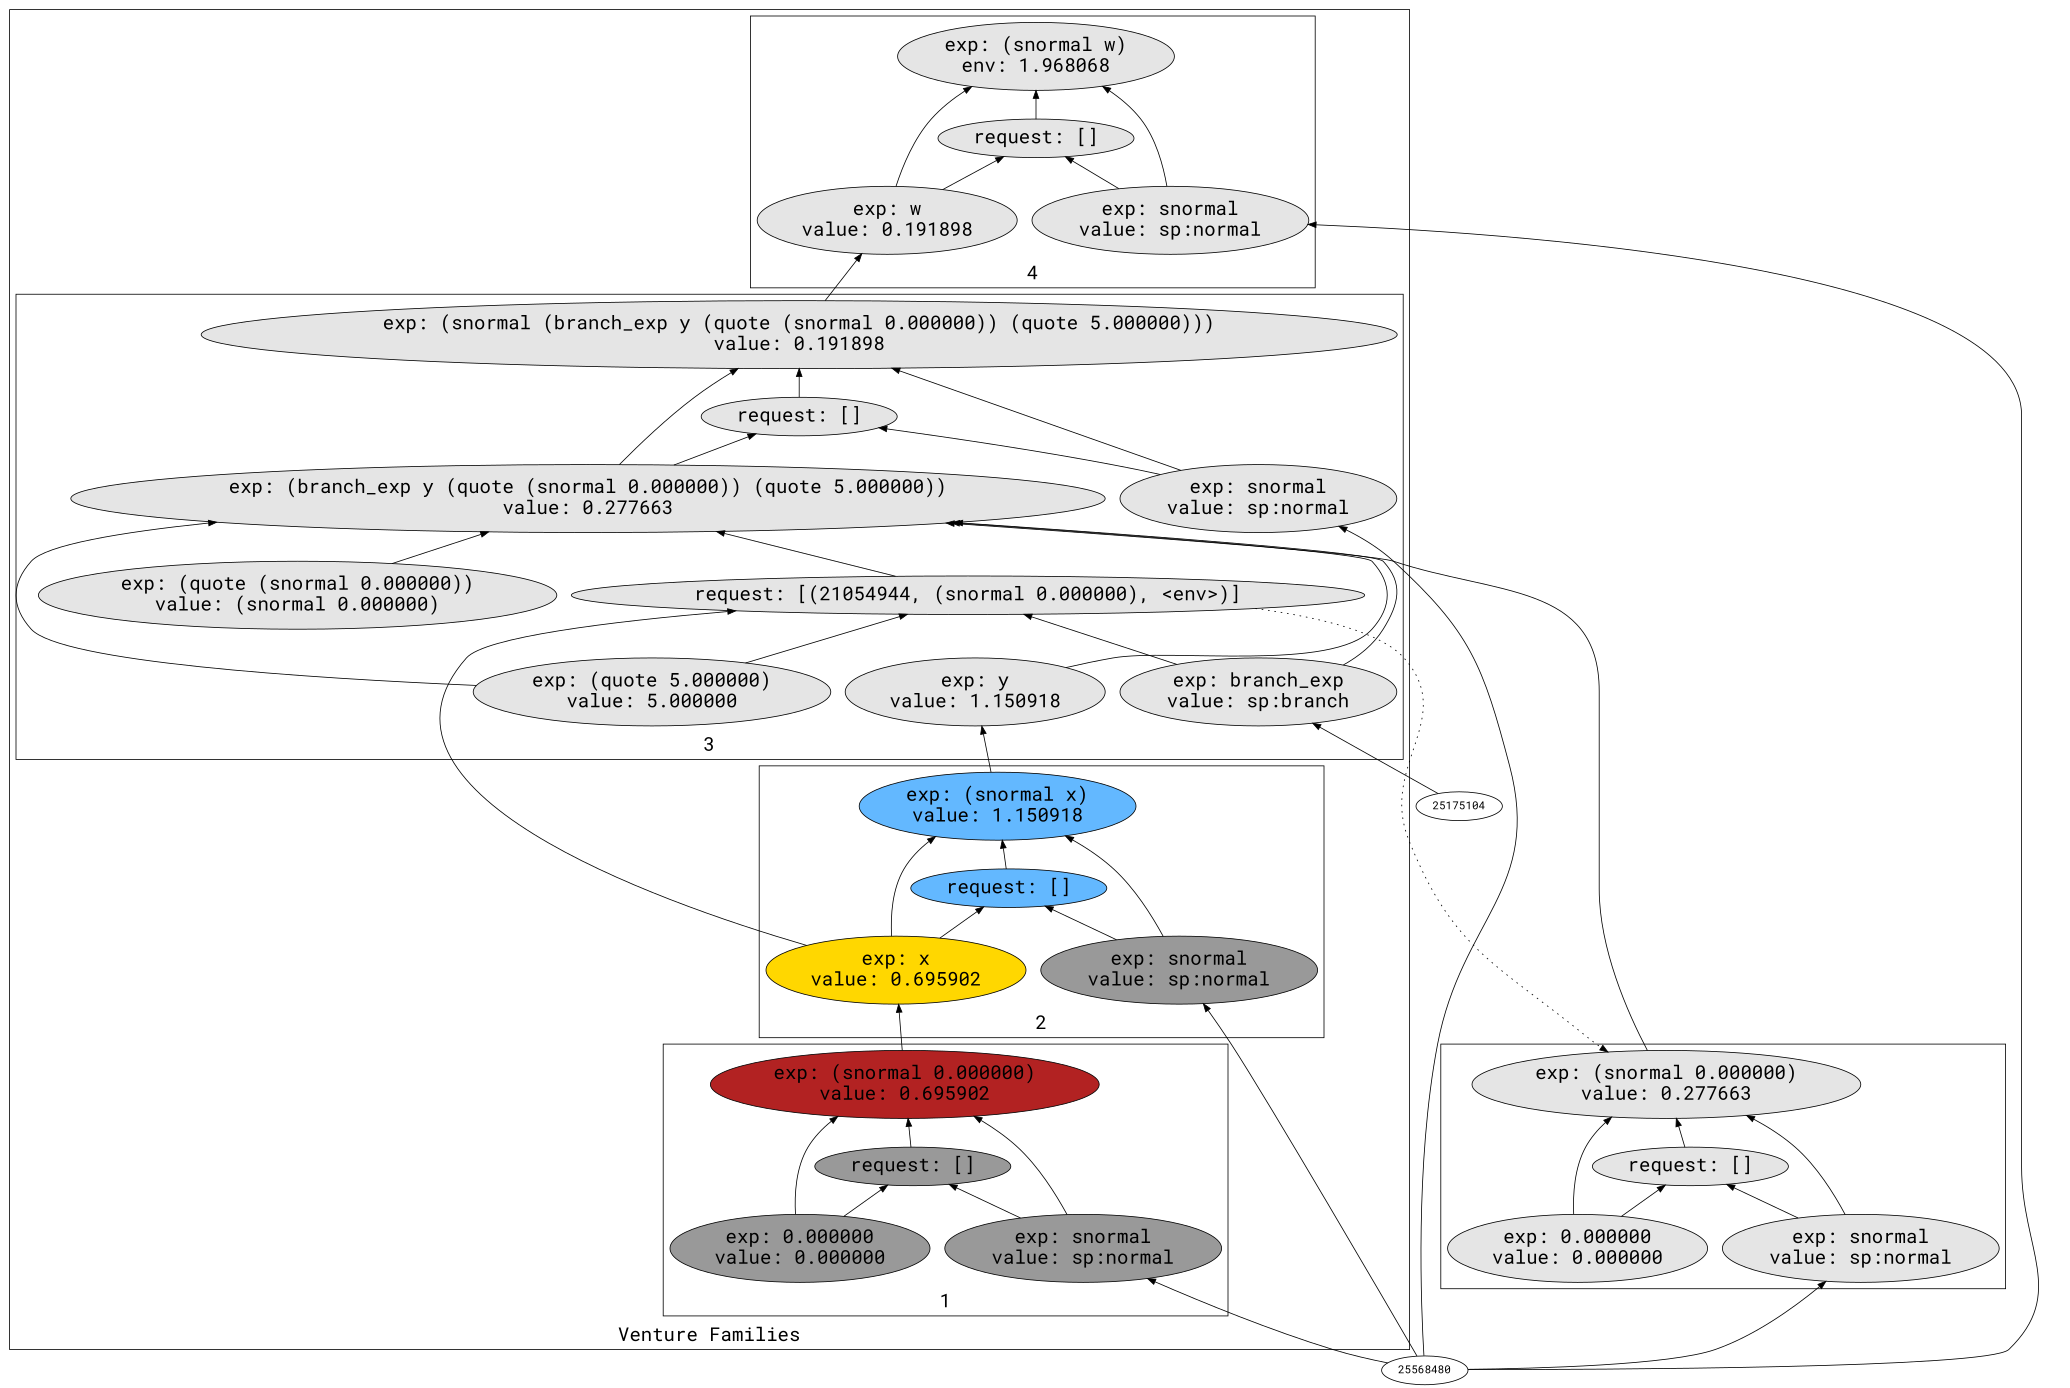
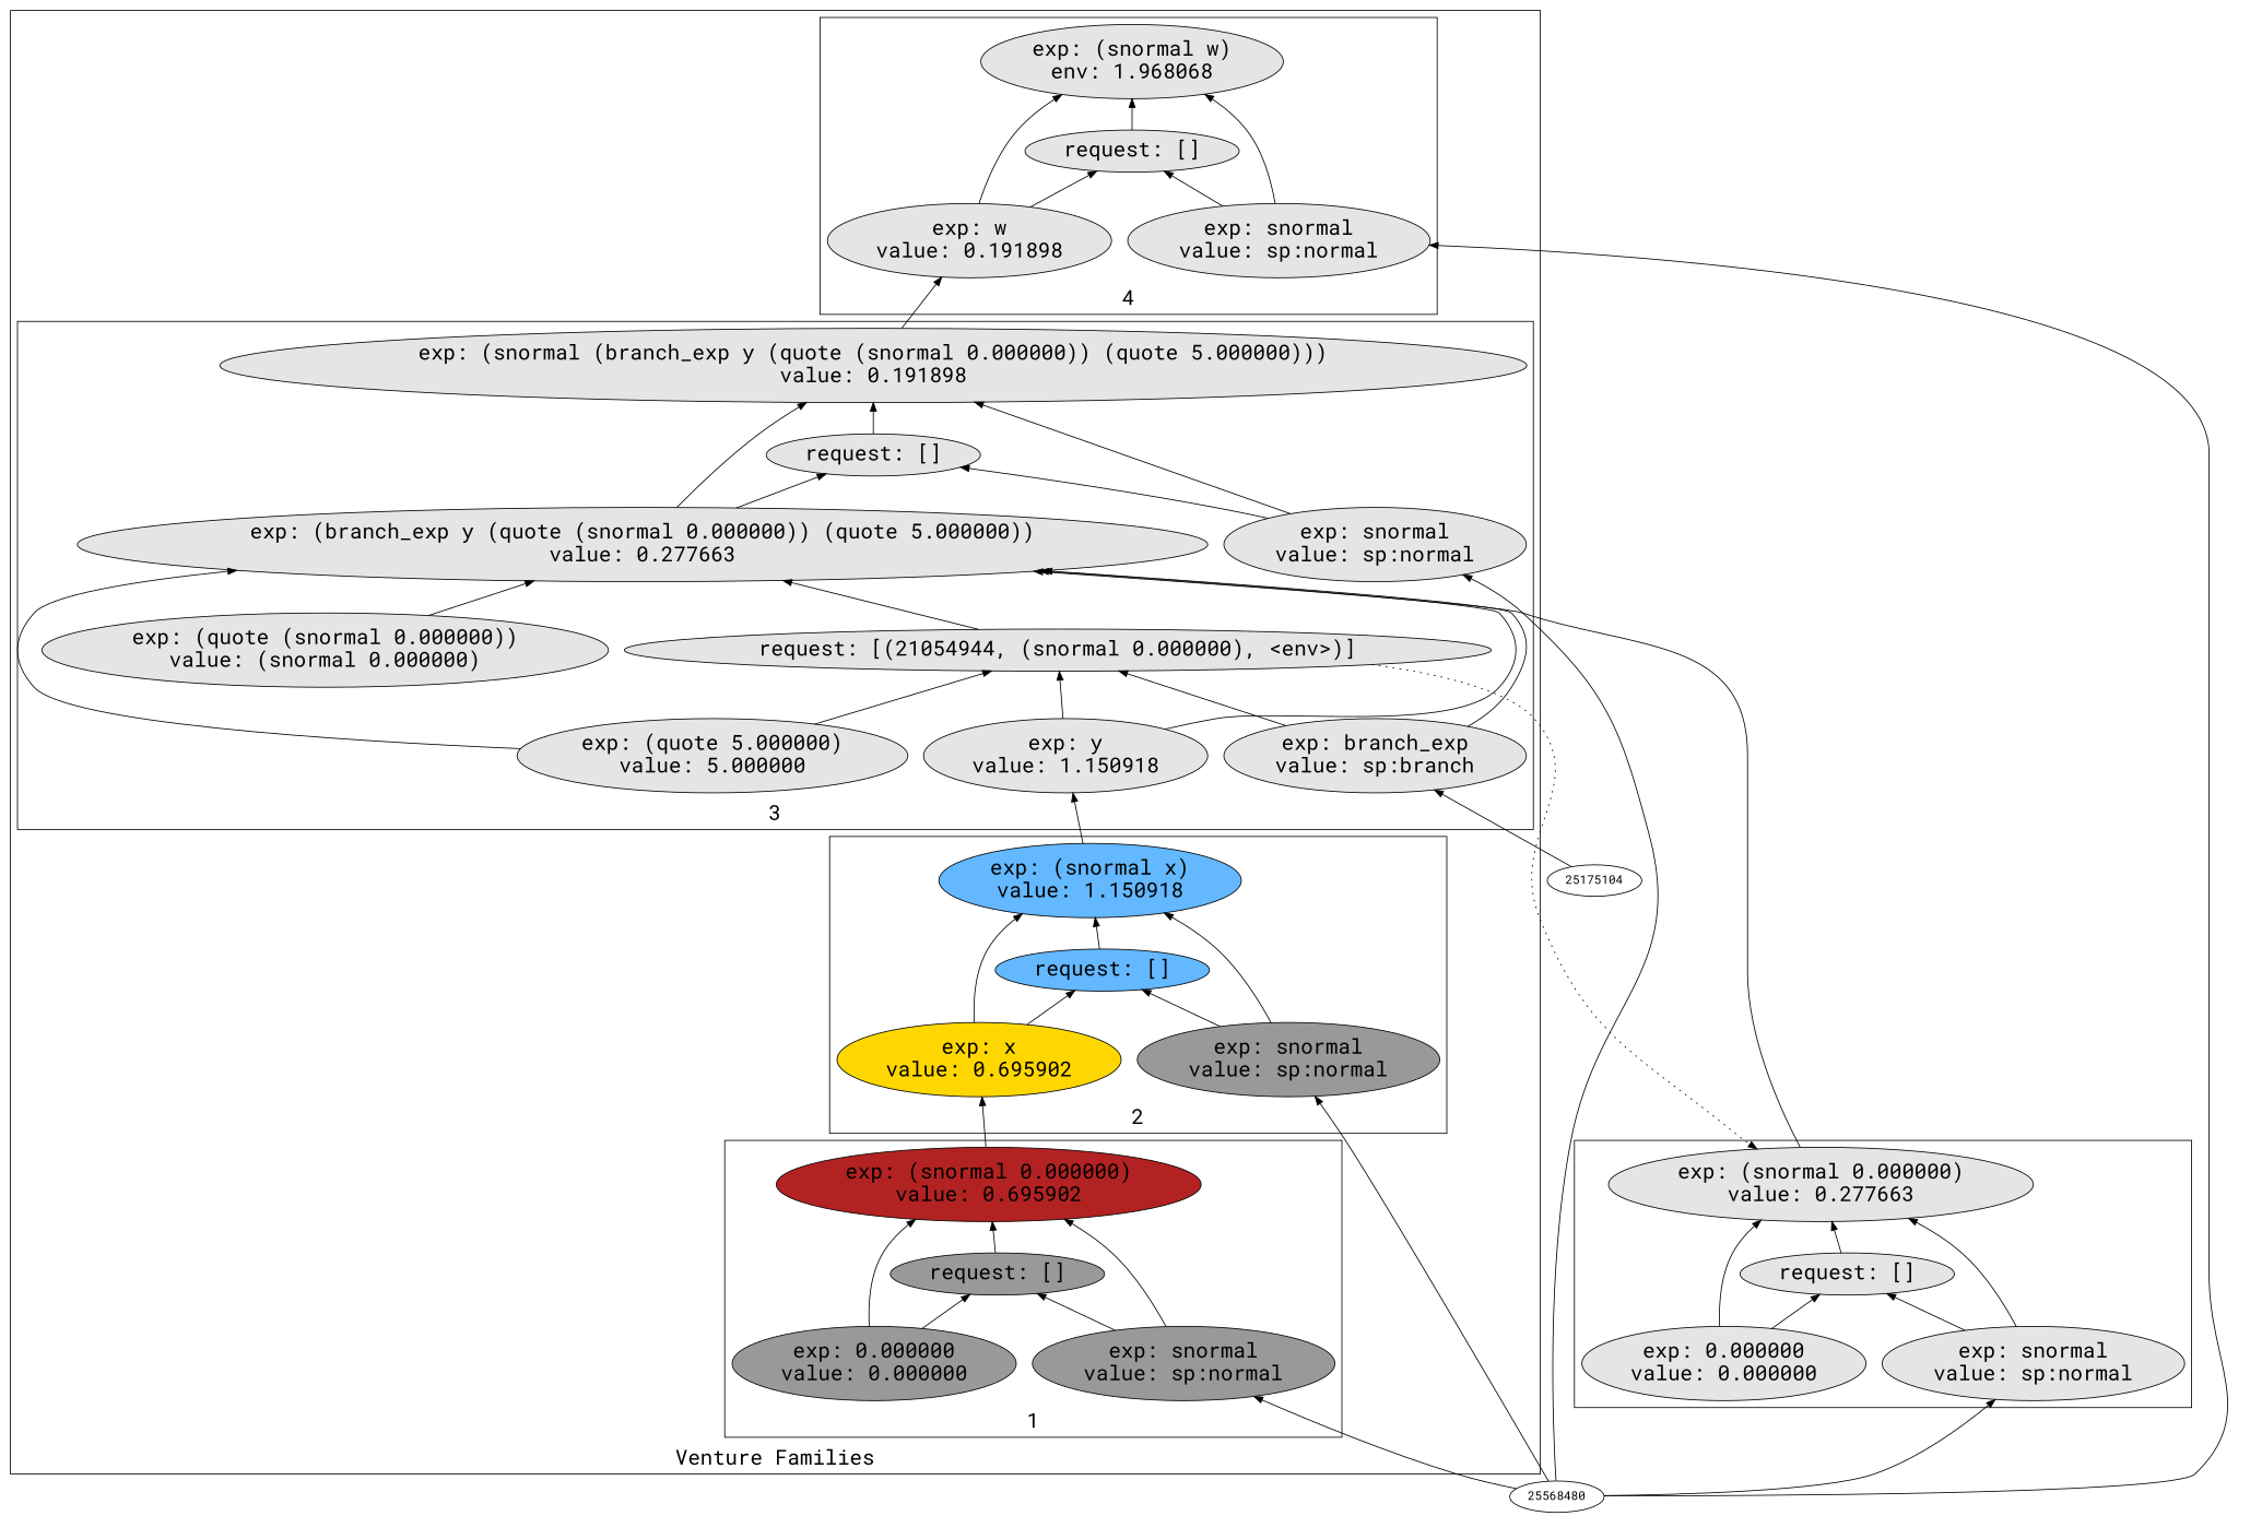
  digraph {
    fontname="Roboto Mono"
    fontsize=24
    rankdir=BT
    node [fillcolor=grey90 fontname="Roboto Mono" fontsize=24 shape=ellipse style=filled]
    edge [arrowhead=normal color=black constraint=true fontname="Roboto Mono" style=solid]
    n1 [fillcolor=firebrick label="exp: (snormal 0.000000)\nvalue: 0.695902"]
    n2 [fillcolor=grey60 label="request: []"]
    n3 [fillcolor=grey60 label="exp: snormal\nvalue: sp:normal"]
    n4 [fillcolor=grey60 label="exp: 0.000000\nvalue: 0.000000"]
    n5 [fillcolor=steelblue1 label="exp: (snormal x)\nvalue: 1.150918"]
    n6 [fillcolor=steelblue1 label="request: []"]
    n7 [fillcolor=grey60 label="exp: snormal\nvalue: sp:normal"]
    n8 [fillcolor=gold label="exp: x\nvalue: 0.695902"]
    n9 [label="exp: (snormal (branch_exp y (quote (snormal 0.000000)) (quote 5.000000)))\nvalue: 0.191898"]
    n10 [label="request: []"]
    n11 [label="exp: snormal\nvalue: sp:normal"]
    n12 [label="exp: (branch_exp y (quote (snormal 0.000000)) (quote 5.000000))\nvalue: 0.277663"]
    n13 [label="request: [(21054944, (snormal 0.000000), <env>)]"]
    n14 [label="exp: branch_exp\nvalue: sp:branch"]
    n15 [label="exp: y\nvalue: 1.150918"]
    n16 [label="exp: (quote (snormal 0.000000))\nvalue: (snormal 0.000000)"]
    n17 [label="exp: (quote 5.000000)\nvalue: 5.000000"]
    n18 [label="exp: (snormal w)\nenv: 1.968068"]
    n19 [label="request: []"]
    n20 [label="exp: snormal\nvalue: sp:normal"]
    n21 [label="exp: w\nvalue: 0.191898"]
    n22 [label="exp: (snormal 0.000000)\nvalue: 0.277663"]
    n23 [label="request: []"]
    n24 [label="exp: snormal\nvalue: sp:normal"]
    n25 [label="exp: 0.000000\nvalue: 0.000000"]
    25568480 [fillcolor="" fontsize="" shape="" style=""]
    25175104 [fillcolor="" fontsize="" shape="" style=""]
    subgraph cluster_1 {
      label="Venture Families"
      subgraph cluster_2 {
        label=1
        n1
        n2
        n3
        n4
      }
      subgraph cluster_3 {
        label=2
        n5
        n6
        n7
        n8
      }
      subgraph cluster_4 {
        label=3
        n9
        n10
        n11
        n12
        n13
        n14
        n15
        n16
        n17
      }
      subgraph cluster_5 {
        label=4
        n18
        n19
        n20
        n21
      }
    }
    subgraph cluster_6 {
      n22
      n23
      n24
      n25
    }
    n1 -> n8
    n2 -> n1
    n3 -> n1
    n3 -> n2
    n4 -> n1
    n4 -> n2
    n5 -> n15
    n6 -> n5
    n7 -> n5
    n7 -> n6
    n8 -> n5
    n8 -> n6
    n9 -> n21
    n10 -> n9
    n11 -> n9
    n11 -> n10
    n12 -> n9
    n12 -> n10
    n13 -> n12
    n13 -> n22 [constraint=false style=dotted]
    n14 -> n12
    n14 -> n13
    n15 -> n12
-   n8 -> n13
+   n15 -> n13
    n16 -> n12
    n17 -> n12
    n17 -> n13
    n19 -> n18
    n20 -> n18
    n20 -> n19
    n21 -> n18
    n21 -> n19
    n22 -> n12
    n23 -> n22
    n24 -> n22
    n24 -> n23
    n25 -> n22
    n25 -> n23
    25568480 -> n3
    25568480 -> n7
    25568480 -> n11
    25568480 -> n20
    25568480 -> n24
    25175104 -> n14
  }
